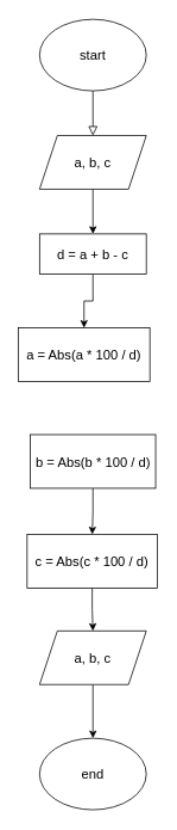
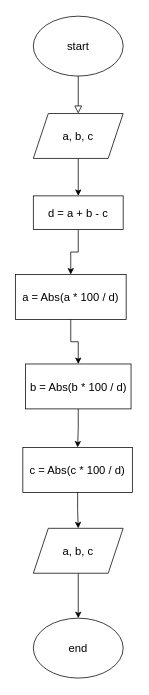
  <mxCell id="0" />
  <mxCell id="1" parent="0" />
  <mxCell id="2" value="" style="rounded=0;html=1;jettySize=auto;orthogonalLoop=1;fontSize=15;endArrow=block;endFill=0;endSize=8;strokeWidth=1;shadow=0;labelBackgroundColor=none;edgeStyle=orthogonalEdgeStyle;" parent="1" source="3" target="5" edge="1"><mxGeometry relative="1" as="geometry"><mxPoint x="24" y="90" as="sourcePoint" /><mxPoint x="104" y="150" as="targetPoint" /><Array as="points" /></mxGeometry></mxCell>
  <mxCell id="3" value="start" style="ellipse;whiteSpace=wrap;html=1;fontSize=15;" vertex="1" parent="1"><mxGeometry x="44" y="20" width="120" height="80" as="geometry" /></mxCell>
  <mxCell id="4" style="edgeStyle=orthogonalEdgeStyle;rounded=0;orthogonalLoop=1;jettySize=auto;html=1;fontSize=15;" edge="1" parent="1" source="5" target="7"><mxGeometry relative="1" as="geometry" /></mxCell>
  <mxCell id="5" value="a, b, c" style="shape=parallelogram;perimeter=parallelogramPerimeter;whiteSpace=wrap;html=1;fixedSize=1;fontSize=15;" vertex="1" parent="1"><mxGeometry x="44" y="150" width="120" height="60" as="geometry" /></mxCell>
  <mxCell id="6" style="edgeStyle=orthogonalEdgeStyle;rounded=0;orthogonalLoop=1;jettySize=auto;html=1;fontSize=15;" edge="1" parent="1" source="7" target="9"><mxGeometry relative="1" as="geometry" /></mxCell>
  <mxCell id="7" value="d = a + b - c" style="rounded=0;whiteSpace=wrap;html=1;fontSize=15;" vertex="1" parent="1"><mxGeometry x="44" y="260" width="120" height="45" as="geometry" /></mxCell>
+ <mxCell id="8" style="edgeStyle=orthogonalEdgeStyle;rounded=0;orthogonalLoop=1;jettySize=auto;html=1;fontSize=15;" edge="1" parent="1" source="9" target="14"><mxGeometry relative="1" as="geometry" /></mxCell>
  <mxCell id="9" value="a = Abs(a * 100 / d)" style="rounded=0;whiteSpace=wrap;html=1;fontSize=15;" vertex="1" parent="1"><mxGeometry x="20" y="365" width="148" height="60" as="geometry" /></mxCell>
  <mxCell id="10" style="edgeStyle=orthogonalEdgeStyle;rounded=0;orthogonalLoop=1;jettySize=auto;html=1;fontSize=15;" edge="1" parent="1" source="11" target="12"><mxGeometry relative="1" as="geometry" /></mxCell>
  <mxCell id="11" value="a, b, c" style="shape=parallelogram;perimeter=parallelogramPerimeter;whiteSpace=wrap;html=1;fixedSize=1;fontSize=15;" vertex="1" parent="1"><mxGeometry x="44" y="704" width="120" height="60" as="geometry" /></mxCell>
  <mxCell id="12" value="end" style="ellipse;whiteSpace=wrap;html=1;fontSize=15;" vertex="1" parent="1"><mxGeometry x="44" y="824" width="120" height="80" as="geometry" /></mxCell>
  <mxCell id="13" style="edgeStyle=orthogonalEdgeStyle;rounded=0;orthogonalLoop=1;jettySize=auto;html=1;fontSize=15;" edge="1" parent="1" source="14" target="16"><mxGeometry relative="1" as="geometry" /></mxCell>
  <mxCell id="14" value="b = Abs(b * 100 / d)" style="rounded=0;whiteSpace=wrap;html=1;fontSize=15;" vertex="1" parent="1"><mxGeometry x="33.5" y="484.5" width="141" height="60" as="geometry" /></mxCell>
  <mxCell id="15" style="edgeStyle=orthogonalEdgeStyle;rounded=0;orthogonalLoop=1;jettySize=auto;html=1;fontSize=15;" edge="1" parent="1" source="16" target="11"><mxGeometry relative="1" as="geometry" /></mxCell>
  <mxCell id="16" value="c = Abs(c * 100 / d)" style="rounded=0;whiteSpace=wrap;html=1;fontSize=15;" vertex="1" parent="1"><mxGeometry x="30" y="596" width="146.25" height="60" as="geometry" /></mxCell>
